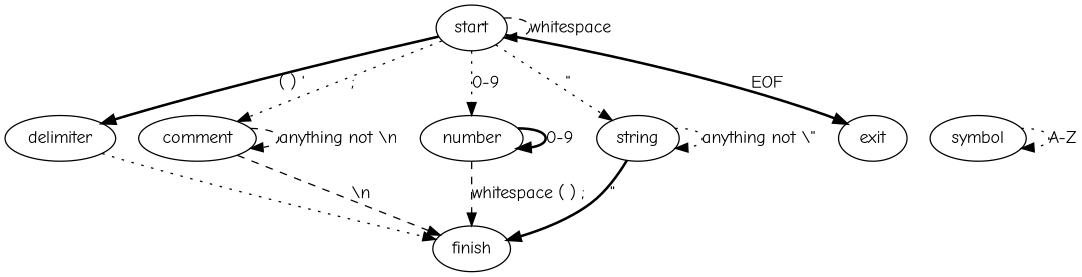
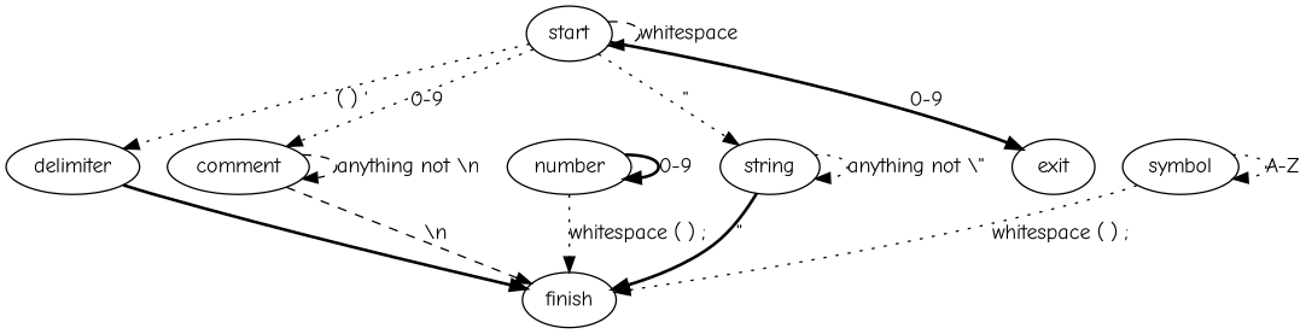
  digraph {
    fontname="Comic Neue"
    node [fontname="Comic Neue"]
    edge [fontname="Comic Neue" style=dotted]
    start
    delimiter
    comment
    number
    string
    exit
    finish
    symbol
    start -> start [label=whitespace style=dashed]
-   start -> delimiter [label="( ) '" style=bold]
-   start -> comment [label=";"]
-   start -> number [label="0-9"]
+   start -> delimiter [label="( ) '"]
+   start -> comment [label="0-9"]
    start -> string [label="\""]
-   start -> exit [label=EOF style=bold]
-   delimiter -> finish
+   start -> exit [label="0-9" style=bold]
+   delimiter -> finish [style=bold]
    comment -> comment [label="anything not \\n" style=dashed]
    comment -> finish [label="\\n" style=dashed]
    number -> number [label="0-9" style=bold]
-   number -> finish [label="whitespace ( ) ;" style=dashed]
+   number -> finish [label="whitespace ( ) ;"]
    string -> string [label="anything not \\\""]
    string -> finish [label="\"" style=bold]
+   symbol -> finish [label="whitespace ( ) ;"]
    symbol -> symbol [label="A-Z"]
  }
